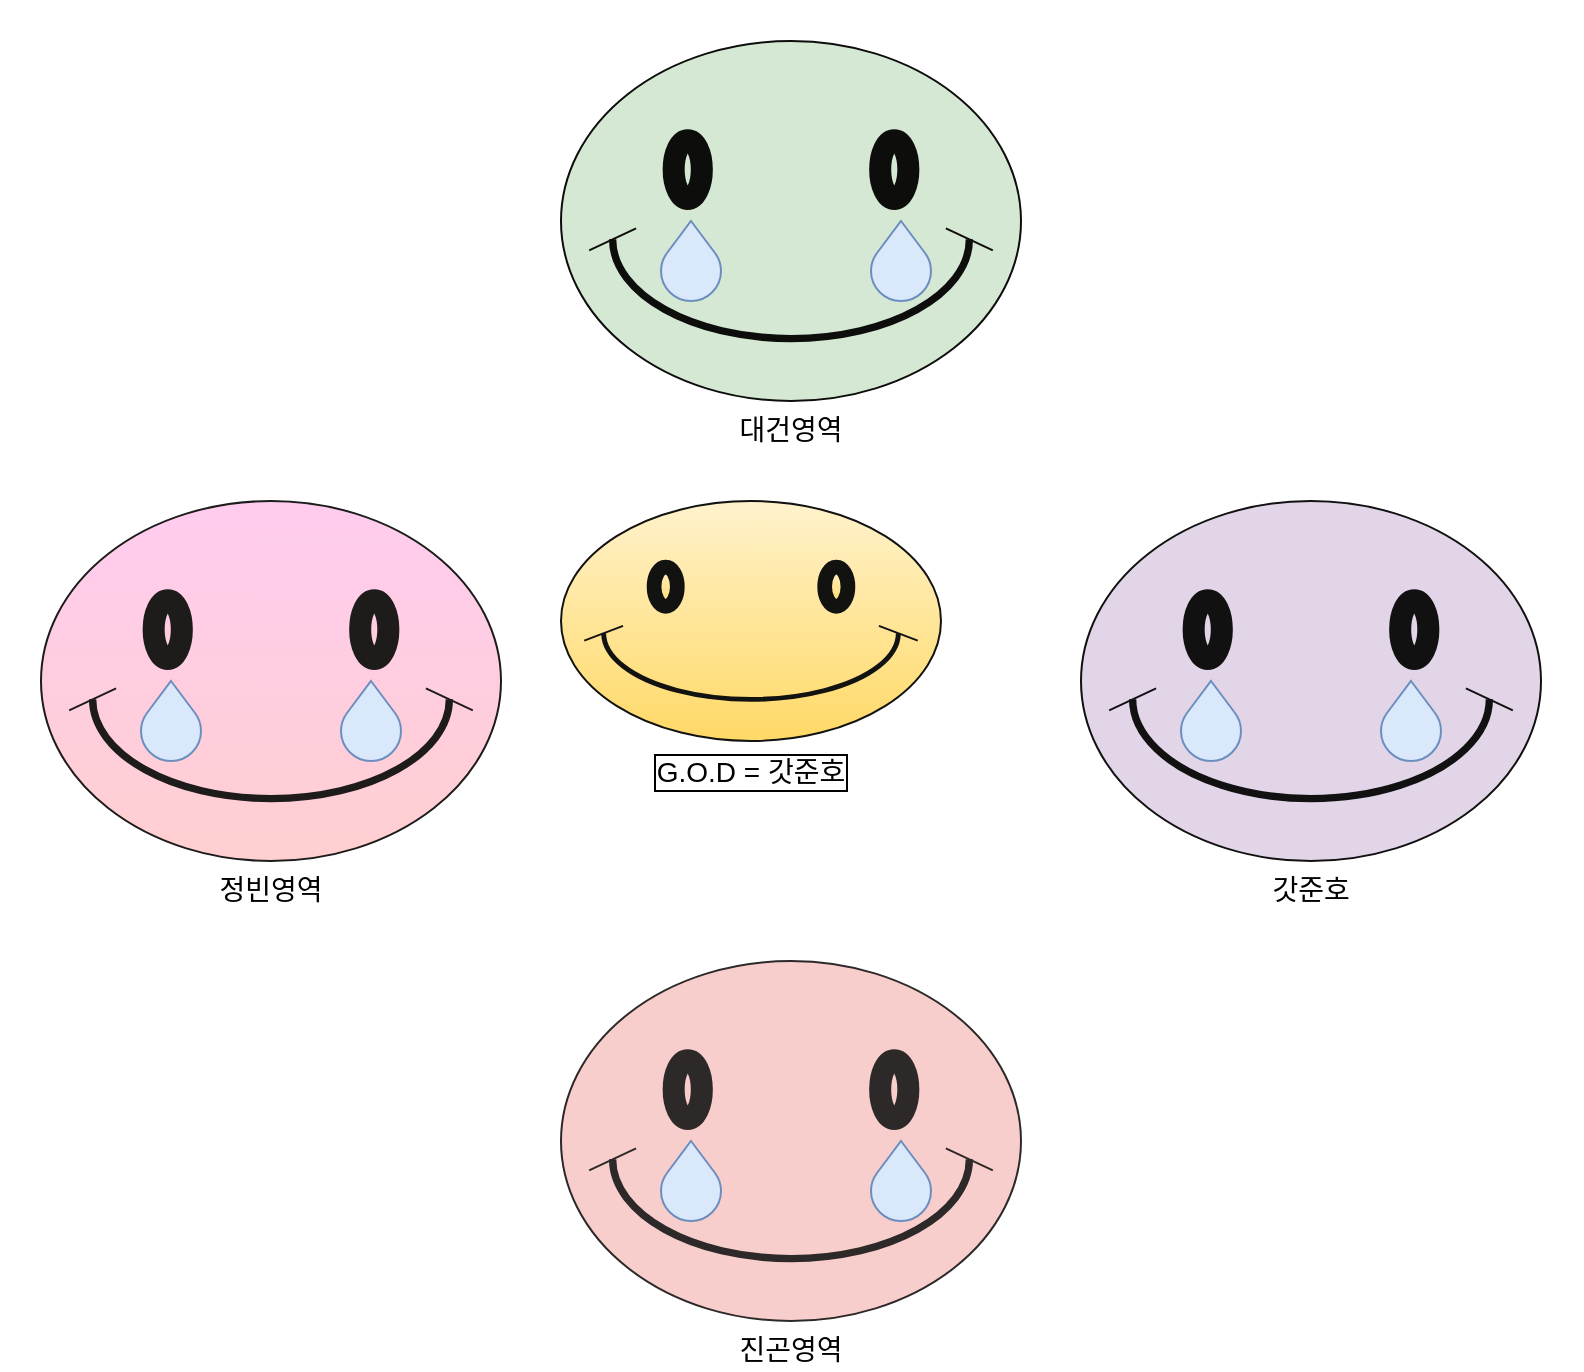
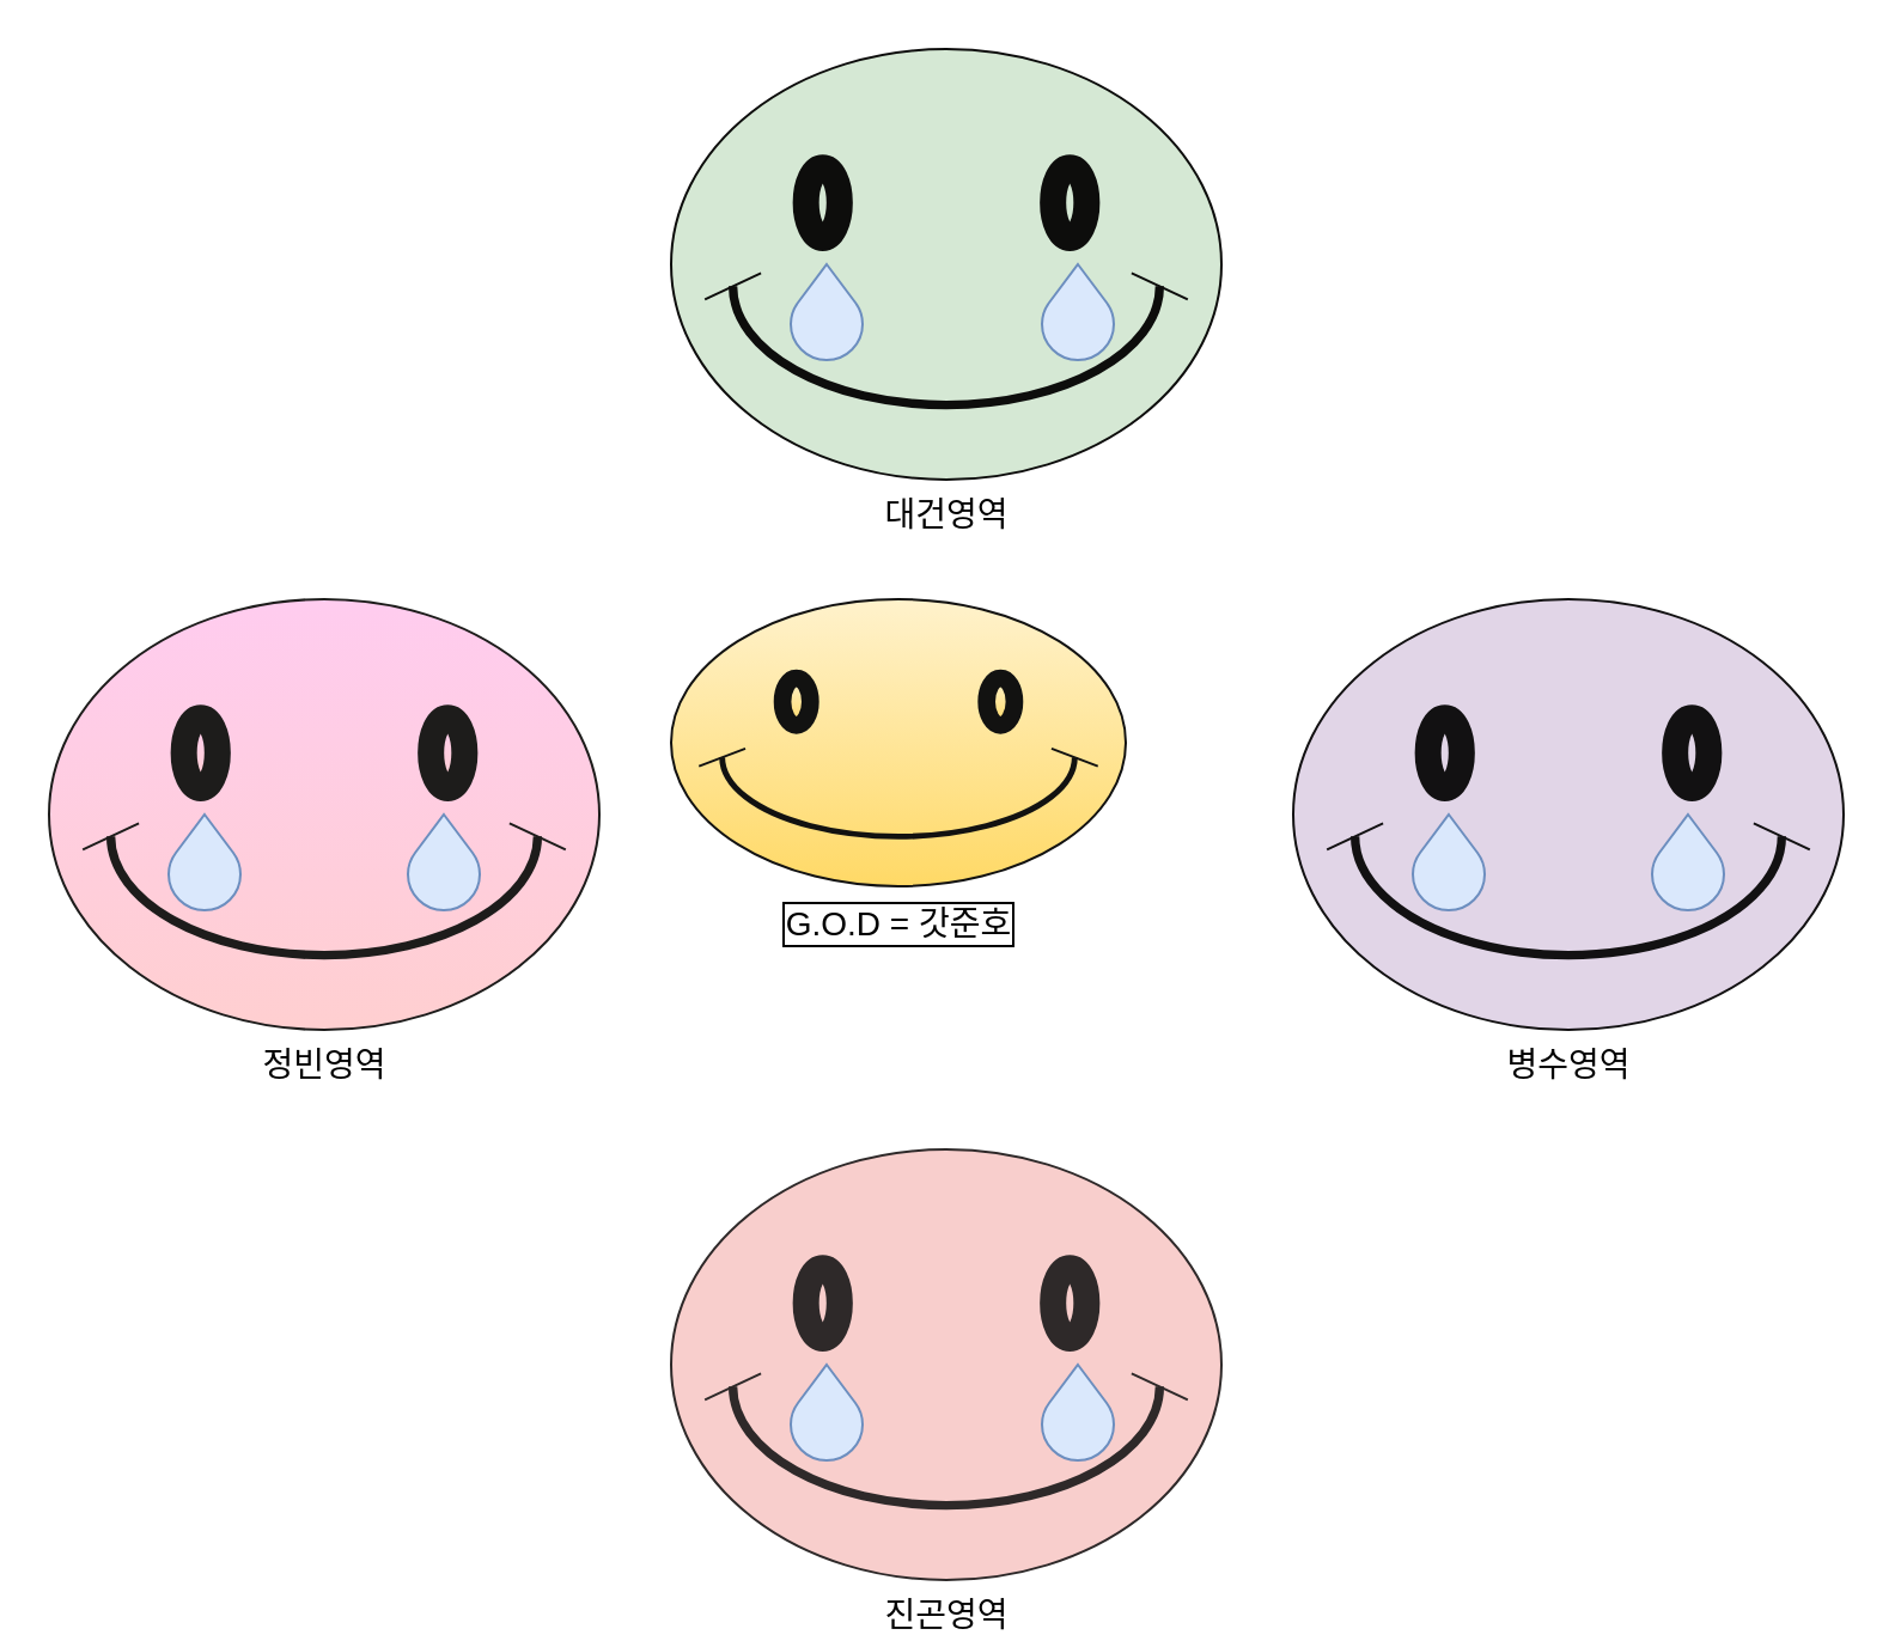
  <mxCell id="0" />
  <mxCell id="1" parent="0" />
  <mxCell id="2" value="G.O.D = 갓준호" style="verticalLabelPosition=bottom;verticalAlign=top;html=1;shape=mxgraph.basic.smiley;fontSize=14;fillColor=#fff2cc;strokeColor=#121211;gradientColor=#ffd966;labelBorderColor=default;" vertex="1" parent="1"><mxGeometry x="280" y="250" width="190" height="120" as="geometry" /></mxCell>
  <mxCell id="3" value="진곤영역" style="verticalLabelPosition=bottom;verticalAlign=top;html=1;shape=mxgraph.basic.smiley;fontSize=14;fillColor=#f8cecc;strokeColor=#2e2929;" vertex="1" parent="1"><mxGeometry x="280" y="480" width="230" height="180" as="geometry" /></mxCell>
  <mxCell id="4" value="대건영역" style="verticalLabelPosition=bottom;verticalAlign=top;html=1;shape=mxgraph.basic.smiley;fontSize=14;fillColor=#d5e8d4;strokeColor=#0d0d0c;" vertex="1" parent="1"><mxGeometry x="280" y="20" width="230" height="180" as="geometry" /></mxCell>
- <mxCell id="5" value="갓준호" style="verticalLabelPosition=bottom;verticalAlign=top;html=1;shape=mxgraph.basic.smiley;fontSize=14;fillColor=#e1d5e7;strokeColor=#121112;" vertex="1" parent="1"><mxGeometry x="540" y="250" width="230" height="180" as="geometry" /></mxCell>
+ <mxCell id="5" value="병수영역" style="verticalLabelPosition=bottom;verticalAlign=top;html=1;shape=mxgraph.basic.smiley;fontSize=14;fillColor=#e1d5e7;strokeColor=#121112;" vertex="1" parent="1"><mxGeometry x="540" y="250" width="230" height="180" as="geometry" /></mxCell>
  <mxCell id="6" value="정빈영역" style="verticalLabelPosition=bottom;verticalAlign=top;html=1;shape=mxgraph.basic.smiley;fontSize=14;fillColor=#ffccef;strokeColor=#1d1c1b;gradientColor=#ffcfd0;" vertex="1" parent="1"><mxGeometry x="20" y="250" width="230" height="180" as="geometry" /></mxCell>
  <mxCell id="7" value="" style="verticalLabelPosition=bottom;verticalAlign=top;html=1;shape=mxgraph.basic.drop;fillColor=#dae8fc;strokeColor=#6c8ebf;" vertex="1" parent="1"><mxGeometry x="170" y="340" width="30" height="40" as="geometry" /></mxCell>
  <mxCell id="8" value="" style="verticalLabelPosition=bottom;verticalAlign=top;html=1;shape=mxgraph.basic.drop;fillColor=#dae8fc;strokeColor=#6c8ebf;" vertex="1" parent="1"><mxGeometry x="330" y="570" width="30" height="40" as="geometry" /></mxCell>
  <mxCell id="9" value="" style="verticalLabelPosition=bottom;verticalAlign=top;html=1;shape=mxgraph.basic.drop;fillColor=#dae8fc;strokeColor=#6c8ebf;" vertex="1" parent="1"><mxGeometry x="690" y="340" width="30" height="40" as="geometry" /></mxCell>
  <mxCell id="10" value="" style="verticalLabelPosition=bottom;verticalAlign=top;html=1;shape=mxgraph.basic.drop;fillColor=#dae8fc;strokeColor=#6c8ebf;" vertex="1" parent="1"><mxGeometry x="590" y="340" width="30" height="40" as="geometry" /></mxCell>
  <mxCell id="11" value="" style="verticalLabelPosition=bottom;verticalAlign=top;html=1;shape=mxgraph.basic.drop;fillColor=#dae8fc;strokeColor=#6c8ebf;" vertex="1" parent="1"><mxGeometry x="435" y="570" width="30" height="40" as="geometry" /></mxCell>
  <mxCell id="12" value="" style="verticalLabelPosition=bottom;verticalAlign=top;html=1;shape=mxgraph.basic.drop;fillColor=#dae8fc;strokeColor=#6c8ebf;" vertex="1" parent="1"><mxGeometry x="70" y="340" width="30" height="40" as="geometry" /></mxCell>
  <mxCell id="13" value="" style="verticalLabelPosition=bottom;verticalAlign=top;html=1;shape=mxgraph.basic.drop;fillColor=#dae8fc;strokeColor=#6c8ebf;" vertex="1" parent="1"><mxGeometry x="435" y="110" width="30" height="40" as="geometry" /></mxCell>
  <mxCell id="14" value="" style="verticalLabelPosition=bottom;verticalAlign=top;html=1;shape=mxgraph.basic.drop;fillColor=#dae8fc;strokeColor=#6c8ebf;" vertex="1" parent="1"><mxGeometry x="330" y="110" width="30" height="40" as="geometry" /></mxCell>
